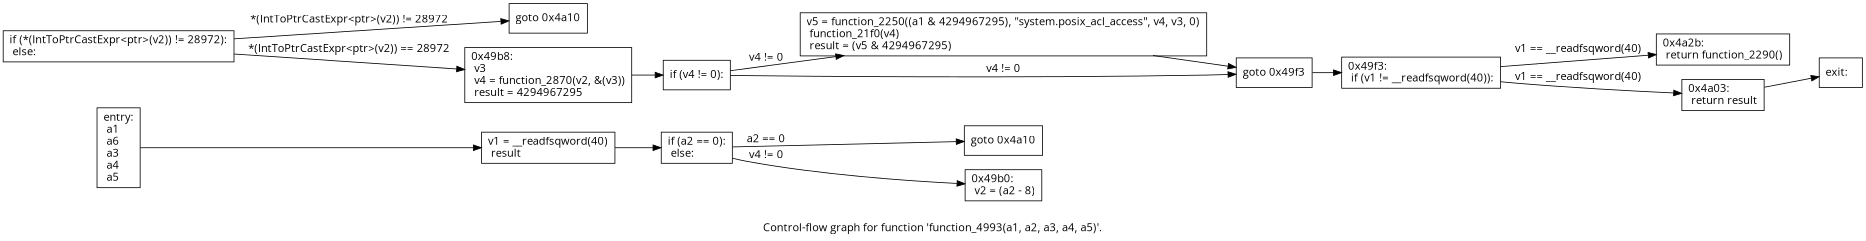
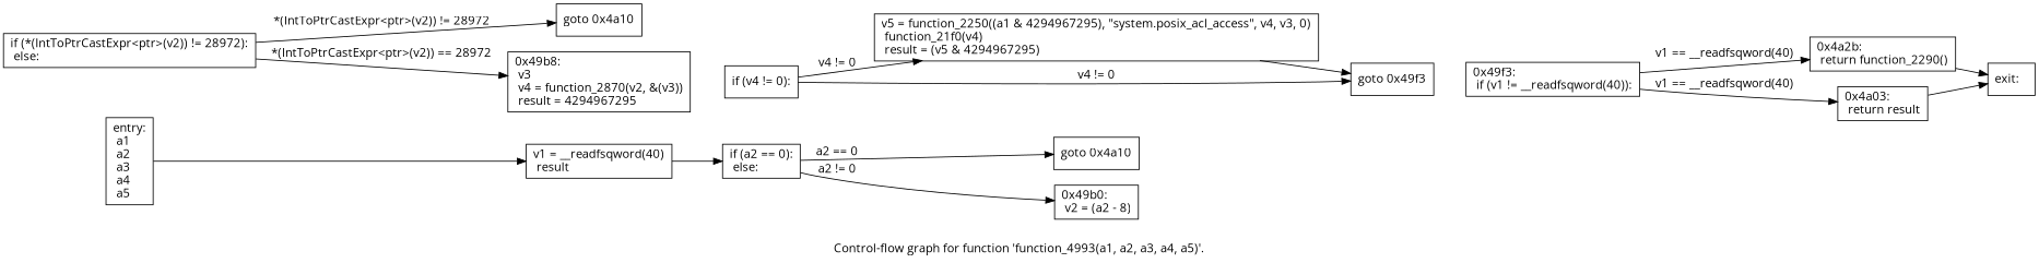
  digraph {
    fontname="Open Sans"
    label="Control-flow graph for function 'function_4993(a1, a2, a3, a4, a5)'."
    rankdir=LR
    node [fontname="Open Sans" shape=record]
    edge [fontname="Open Sans"]
-   n1 [label="{entry:\l  a1\l  a6\l  a3\l  a4\l  a5\l}"]
+   n1 [label="{entry:\l  a1\l  a2\l  a3\l  a4\l  a5\l}"]
    n2 [label="{  v1 = __readfsqword(40)\l  result\l}"]
    n3 [label="{  if (a2 == 0):\l  else:\l}"]
    n4 [label="{  goto 0x4a10\l}"]
    n5 [label="{0x49b0:\l  v2 = (a2 - 8)\l}"]
    n6 [label="{  if (*(IntToPtrCastExpr\<ptr\>(v2)) != 28972):\l  else:\l}"]
    n7 [label="{  goto 0x4a10\l}"]
    n8 [label="{0x49b8:\l  v3\l  v4 = function_2870(v2, &(v3))\l  result = 4294967295\l}"]
    n9 [label="{0x49f3:\l  if (v1 != __readfsqword(40)):\l}"]
    n10 [label="{0x4a2b:\l  return function_2290()\l}"]
    n11 [label="{0x4a03:\l  return result\l}"]
    n12 [label="{  if (v4 != 0):\l}"]
    n13 [label="{exit:\l}"]
    n14 [label="{  v5 = function_2250((a1 & 4294967295), \"system.posix_acl_access\", v4, v3, 0)\l  function_21f0(v4)\l  result = (v5 & 4294967295)\l}"]
    n15 [label="{  goto 0x49f3\l}"]
    n1 -> n2
    n2 -> n3
    n3 -> n4 [label="a2 == 0"]
-   n3 -> n5 [label="v4 != 0"]
+   n3 -> n5 [label="a2 != 0"]
    n6 -> n7 [label="*(IntToPtrCastExpr\<ptr\>(v2)) != 28972"]
    n6 -> n8 [label="*(IntToPtrCastExpr\<ptr\>(v2)) == 28972"]
-   n8 -> n12
    n9 -> n10 [label="v1 == __readfsqword(40)"]
    n9 -> n11 [label="v1 == __readfsqword(40)"]
+   n10 -> n13
    n11 -> n13
    n12 -> n14 [label="v4 != 0"]
    n12 -> n15 [label="v4 != 0"]
    n14 -> n15
-   n15 -> n9
  }
